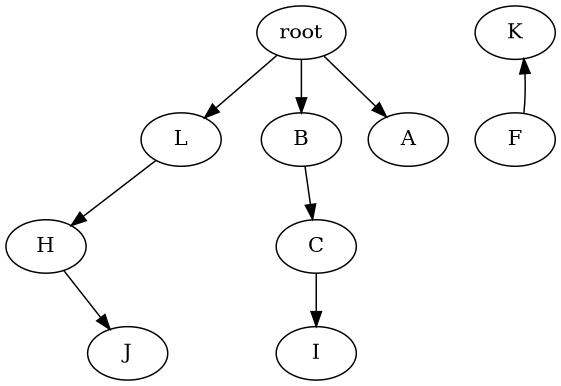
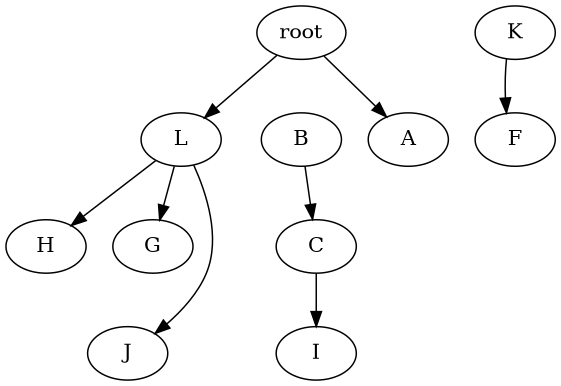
  strict digraph {
    n1 [label=root]
    n2 [label=L]
    n3 [label=B]
    n4 [label=A]
    n5 [label=H]
+   n6 [label=G]
    n7 [label=C]
    n8 [label=J]
    n9 [label=I]
    n10 [label=K]
    n11 [label=F]
    n1 -> n2
-   n1 -> n3
    n1 -> n4
    n2 -> n5
+   n2 -> n6
    n3 -> n7
-   n5 -> n8
+   n2 -> n8
    n7 -> n9
-   n11 -> n10
+   n10 -> n11
  }
